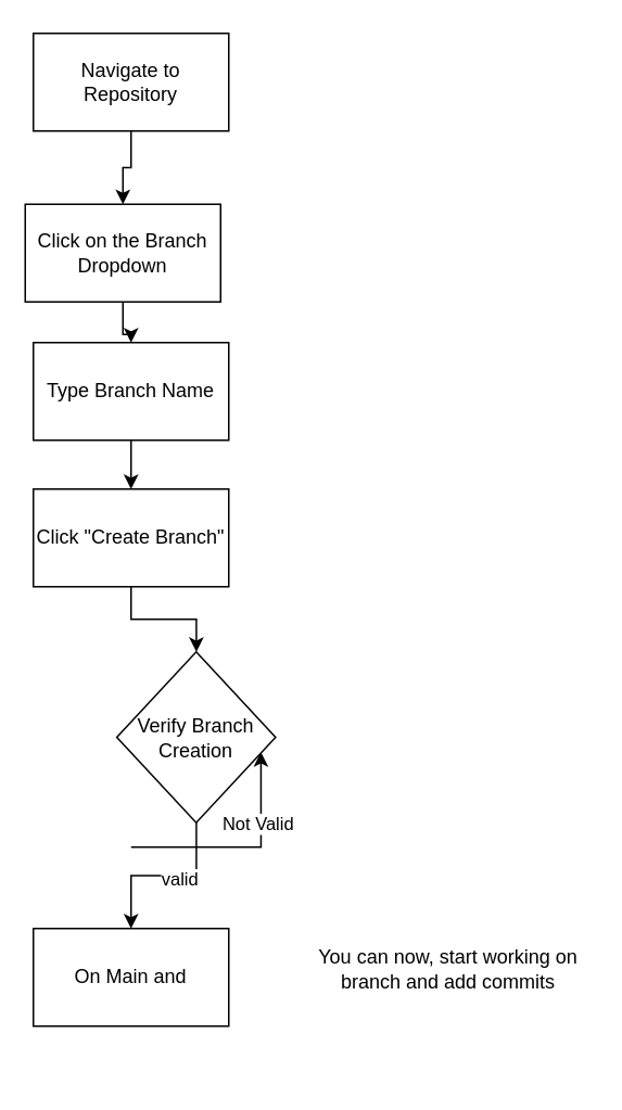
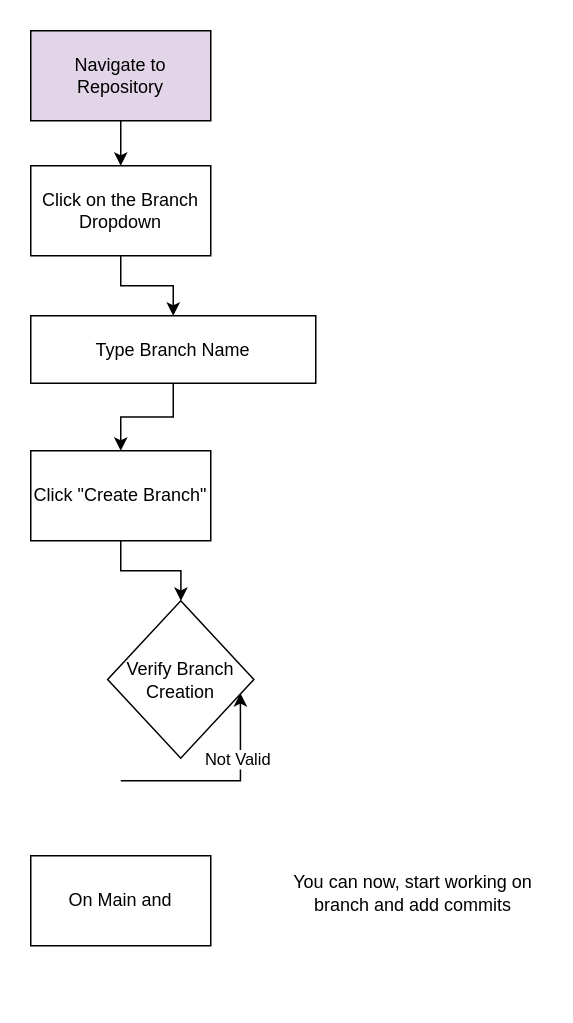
  <mxCell id="0" />
  <mxCell id="1" parent="0" />
  <mxCell id="2" value="" style="edgeStyle=orthogonalEdgeStyle;rounded=0;orthogonalLoop=1;jettySize=auto;html=1;" edge="1" parent="1" source="3" target="5"><mxGeometry relative="1" as="geometry" /></mxCell>
- <mxCell id="3" value="Navigate to Repository" style="rounded=0;whiteSpace=wrap;html=1;" vertex="1" parent="1"><mxGeometry x="20" y="20" width="120" height="60" as="geometry" /></mxCell>
+ <mxCell id="3" value="Navigate to Repository" style="rounded=0;whiteSpace=wrap;html=1;fillColor=#e1d5e7;" vertex="1" parent="1"><mxGeometry x="20" y="20" width="120" height="60" as="geometry" /></mxCell>
  <mxCell id="4" value="" style="edgeStyle=orthogonalEdgeStyle;rounded=0;orthogonalLoop=1;jettySize=auto;html=1;" edge="1" parent="1" source="5" target="7"><mxGeometry relative="1" as="geometry" /></mxCell>
- <mxCell id="5" value="Click on the Branch Dropdown" style="rounded=0;whiteSpace=wrap;html=1;" vertex="1" parent="1"><mxGeometry x="15" y="125" width="120" height="60" as="geometry" /></mxCell>
+ <mxCell id="5" value="Click on the Branch Dropdown" style="rounded=0;whiteSpace=wrap;html=1;" vertex="1" parent="1"><mxGeometry x="20" y="110" width="120" height="60" as="geometry" /></mxCell>
  <mxCell id="6" value="" style="edgeStyle=orthogonalEdgeStyle;rounded=0;orthogonalLoop=1;jettySize=auto;html=1;" edge="1" parent="1" source="7" target="9"><mxGeometry relative="1" as="geometry" /></mxCell>
- <mxCell id="7" value="Type Branch Name" style="rounded=0;whiteSpace=wrap;html=1;" vertex="1" parent="1"><mxGeometry x="20" y="210" width="120" height="60" as="geometry" /></mxCell>
+ <mxCell id="7" value="Type Branch Name" style="rounded=0;whiteSpace=wrap;html=1;" vertex="1" parent="1"><mxGeometry x="20" y="210" width="190" height="45" as="geometry" /></mxCell>
  <mxCell id="8" value="" style="edgeStyle=orthogonalEdgeStyle;rounded=0;orthogonalLoop=1;jettySize=auto;html=1;" edge="1" parent="1" source="9" target="12"><mxGeometry relative="1" as="geometry" /></mxCell>
  <mxCell id="9" value="Click &quot;Create Branch&quot;" style="rounded=0;whiteSpace=wrap;html=1;" vertex="1" parent="1"><mxGeometry x="20" y="300" width="120" height="60" as="geometry" /></mxCell>
- <mxCell id="10" value="" style="edgeStyle=orthogonalEdgeStyle;rounded=0;orthogonalLoop=1;jettySize=auto;html=1;" edge="1" parent="1" source="12" target="15"><mxGeometry relative="1" as="geometry" /></mxCell>
- <mxCell id="11" value="valid" style="edgeLabel;html=1;align=center;verticalAlign=middle;resizable=0;points=[];" vertex="1" connectable="0" parent="10"><mxGeometry x="-0.178" y="2" relative="1" as="geometry"><mxPoint as="offset" /></mxGeometry></mxCell>
  <mxCell id="12" value="Verify Branch Creation" style="rhombus;whiteSpace=wrap;html=1;rounded=0;" vertex="1" parent="1"><mxGeometry x="71.25" y="400" width="97.5" height="105" as="geometry" /></mxCell>
  <mxCell id="13" style="edgeStyle=orthogonalEdgeStyle;rounded=0;orthogonalLoop=1;jettySize=auto;html=1;entryX=0.908;entryY=0.586;entryDx=0;entryDy=0;entryPerimeter=0;" edge="1" parent="1" target="12"><mxGeometry relative="1" as="geometry"><mxPoint x="130" y="470" as="targetPoint" /><mxPoint x="80" y="520" as="sourcePoint" /><Array as="points"><mxPoint x="140" y="520" /><mxPoint x="160" y="520" /><mxPoint x="160" y="462" /></Array></mxGeometry></mxCell>
  <mxCell id="14" value="Not Valid" style="edgeLabel;html=1;align=center;verticalAlign=middle;resizable=0;points=[];" vertex="1" connectable="0" parent="13"><mxGeometry x="0.363" y="2" relative="1" as="geometry"><mxPoint as="offset" /></mxGeometry></mxCell>
  <mxCell id="15" value="On Main and" style="whiteSpace=wrap;html=1;rounded=0;" vertex="1" parent="1"><mxGeometry x="20" y="570" width="120" height="60" as="geometry" /></mxCell>
  <mxCell id="16" value="You can now, start working on branch and add commits" style="text;strokeColor=none;align=center;fillColor=none;html=1;verticalAlign=middle;whiteSpace=wrap;rounded=0;" vertex="1" parent="1"><mxGeometry x="190" y="530" width="170" height="130" as="geometry" /></mxCell>
